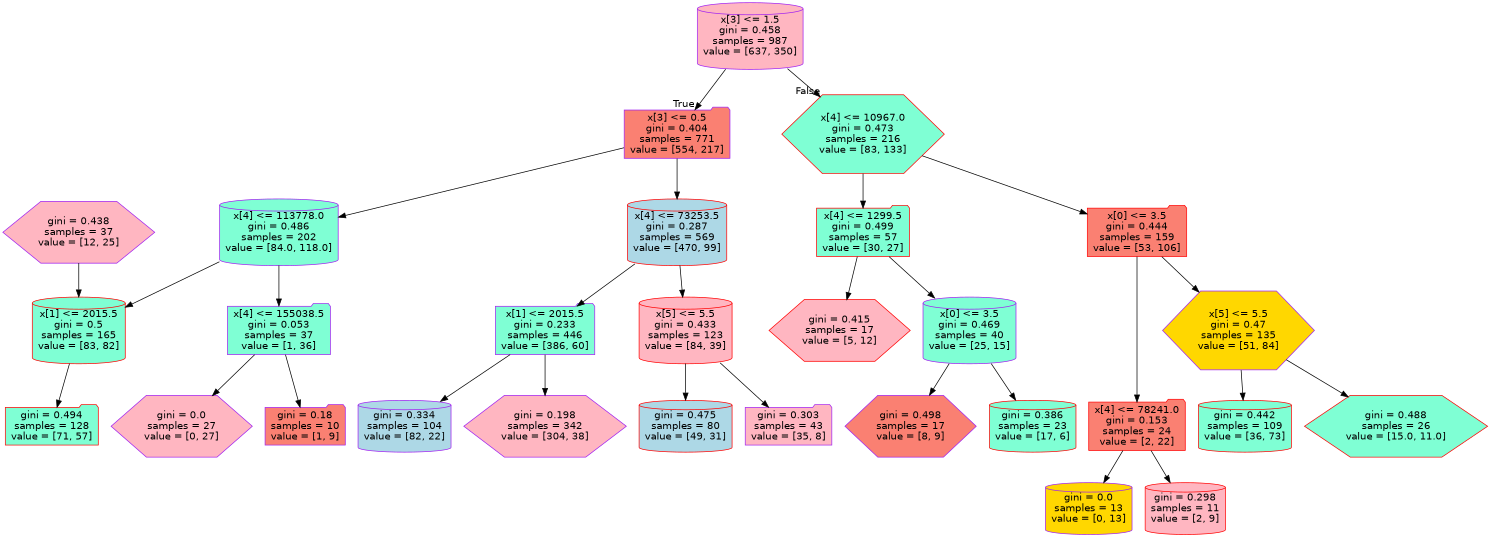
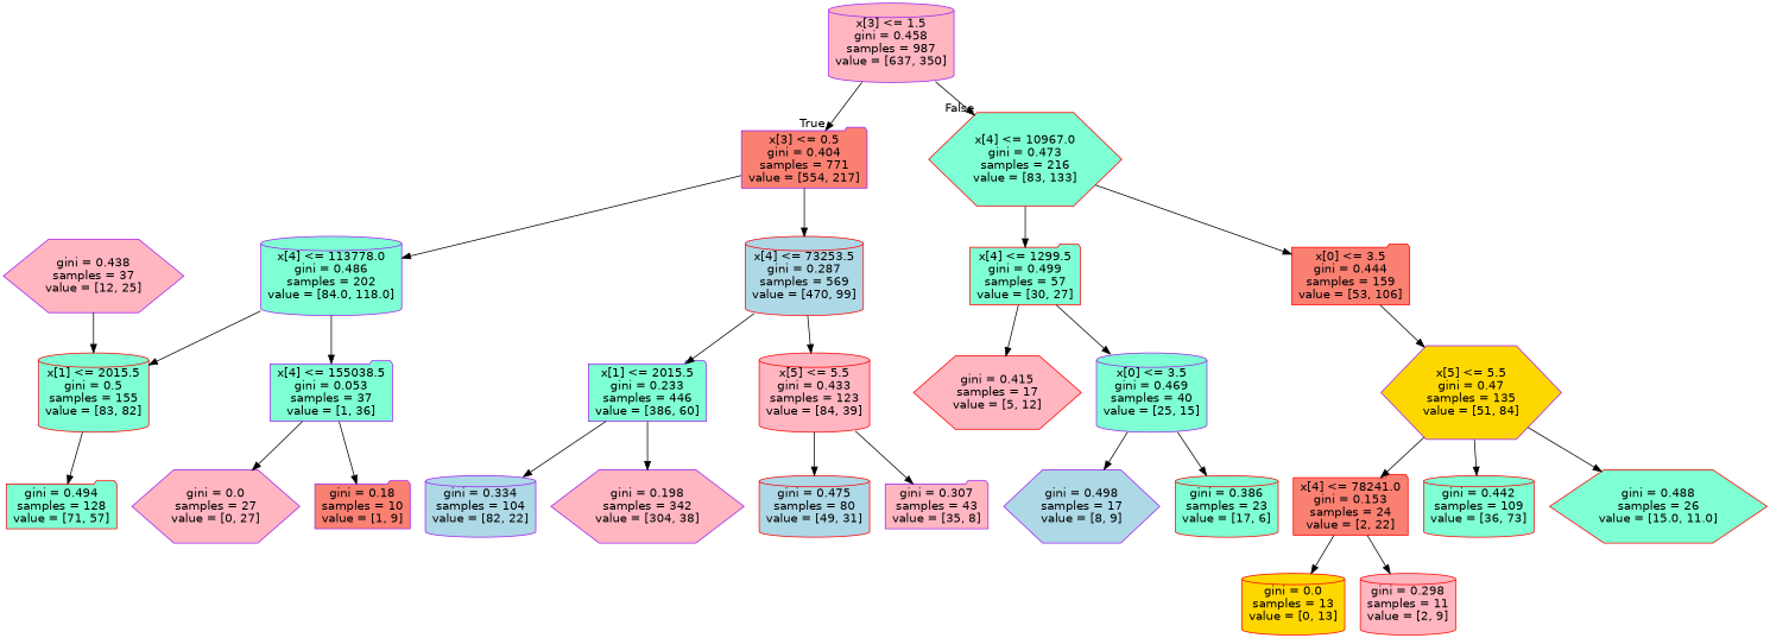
  digraph {
    node [color=purple fillcolor=aquamarine fontname=helvetica shape=cylinder style=filled]
    edge [fontname=helvetica]
    n1 [fillcolor=lightpink label="x[3] <= 1.5\ngini = 0.458\nsamples = 987\nvalue = [637, 350]"]
    n2 [fillcolor=salmon label="x[3] <= 0.5\ngini = 0.404\nsamples = 771\nvalue = [554, 217]" shape=folder]
    n3 [color=red label="x[4] <= 10967.0\ngini = 0.473\nsamples = 216\nvalue = [83, 133]" shape=hexagon]
    n4 [label="x[4] <= 113778.0\ngini = 0.486\nsamples = 202\nvalue = [84.0, 118.0]"]
    n5 [color=red fillcolor=lightblue label="x[4] <= 73253.5\ngini = 0.287\nsamples = 569\nvalue = [470, 99]"]
    n6 [color=red label="x[4] <= 1299.5\ngini = 0.499\nsamples = 57\nvalue = [30, 27]" shape=folder]
    n7 [color=red fillcolor=salmon label="x[0] <= 3.5\ngini = 0.444\nsamples = 159\nvalue = [53, 106]" shape=folder]
-   n8 [color=red label="x[1] <= 2015.5\ngini = 0.5\nsamples = 165\nvalue = [83, 82]"]
+   n8 [color=red label="x[1] <= 2015.5\ngini = 0.5\nsamples = 155\nvalue = [83, 82]"]
    n9 [label="x[4] <= 155038.5\ngini = 0.053\nsamples = 37\nvalue = [1, 36]" shape=folder]
    n10 [label="x[1] <= 2015.5\ngini = 0.233\nsamples = 446\nvalue = [386, 60]" shape=folder]
    n11 [color=red fillcolor=lightpink label="x[5] <= 5.5\ngini = 0.433\nsamples = 123\nvalue = [84, 39]"]
    n12 [color=red label="gini = 0.494\nsamples = 128\nvalue = [71, 57]" shape=folder]
    n13 [fillcolor=lightpink label="gini = 0.0\nsamples = 27\nvalue = [0, 27]" shape=hexagon]
    n14 [fillcolor=salmon label="gini = 0.18\nsamples = 10\nvalue = [1, 9]" shape=folder]
    n15 [fillcolor=lightpink label="gini = 0.438\nsamples = 37\nvalue = [12, 25]" shape=hexagon]
    n16 [fillcolor=lightblue label="gini = 0.334\nsamples = 104\nvalue = [82, 22]"]
    n17 [fillcolor=lightpink label="gini = 0.198\nsamples = 342\nvalue = [304, 38]" shape=hexagon]
    n18 [color=red fillcolor=lightblue label="gini = 0.475\nsamples = 80\nvalue = [49, 31]"]
-   n19 [fillcolor=lightpink label="gini = 0.303\nsamples = 43\nvalue = [35, 8]" shape=folder]
+   n19 [fillcolor=lightpink label="gini = 0.307\nsamples = 43\nvalue = [35, 8]" shape=folder]
    n20 [color=red fillcolor=lightpink label="gini = 0.415\nsamples = 17\nvalue = [5, 12]" shape=hexagon]
    n21 [label="x[0] <= 3.5\ngini = 0.469\nsamples = 40\nvalue = [25, 15]"]
    n22 [fillcolor=gold label="x[5] <= 5.5\ngini = 0.47\nsamples = 135\nvalue = [51, 84]" shape=hexagon]
    n23 [color=red fillcolor=salmon label="x[4] <= 78241.0\ngini = 0.153\nsamples = 24\nvalue = [2, 22]" shape=folder]
-   n24 [fillcolor=salmon label="gini = 0.498\nsamples = 17\nvalue = [8, 9]" shape=hexagon]
+   n24 [fillcolor=lightblue label="gini = 0.498\nsamples = 17\nvalue = [8, 9]" shape=hexagon]
    n25 [color=red label="gini = 0.386\nsamples = 23\nvalue = [17, 6]"]
    n26 [color=red label="gini = 0.442\nsamples = 109\nvalue = [36, 73]"]
    n27 [color=red label="gini = 0.488\nsamples = 26\nvalue = [15.0, 11.0]" shape=hexagon]
-   n28 [fillcolor=gold label="gini = 0.0\nsamples = 13\nvalue = [0, 13]"]
+   n28 [color=red fillcolor=gold label="gini = 0.0\nsamples = 13\nvalue = [0, 13]"]
    n29 [color=red fillcolor=lightpink label="gini = 0.298\nsamples = 11\nvalue = [2, 9]"]
    n1 -> n2 [headlabel=True labelangle=45 labeldistance=2.5]
    n1 -> n3 [headlabel=False labelangle=-45 labeldistance=2.5]
    n2 -> n4
    n2 -> n5
    n3 -> n6
    n3 -> n7
    n4 -> n8
    n4 -> n9
    n5 -> n10
    n5 -> n11
    n6 -> n20
    n6 -> n21
    n7 -> n22
-   n7 -> n23
+   n22 -> n23
    n8 -> n12
    n9 -> n13
    n9 -> n14
    n10 -> n16
    n10 -> n17
    n11 -> n18
    n11 -> n19
    n15 -> n8
    n21 -> n24
    n21 -> n25
    n22 -> n26
    n22 -> n27
    n23 -> n28
    n23 -> n29
  }
